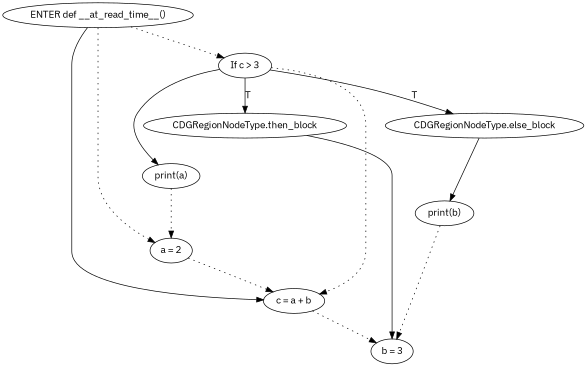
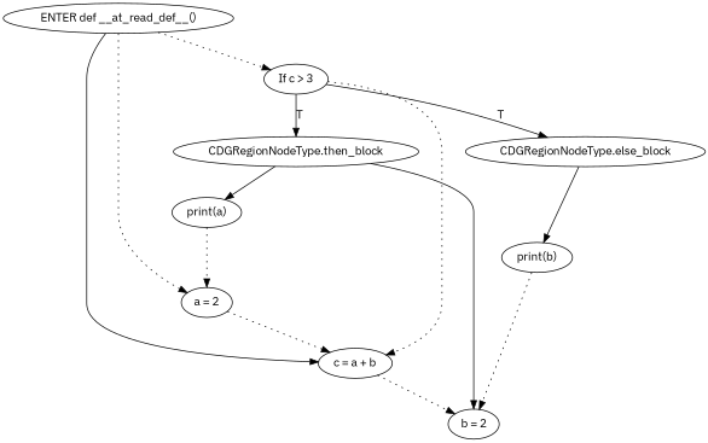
  digraph {
    fontname="IBM Plex Sans"
    node [fontname="IBM Plex Sans"]
    edge [fontname="IBM Plex Sans" style=dotted]
-   n1 [label="ENTER def __at_read_time__()"]
+   n1 [label="ENTER def __at_read_def__()"]
    n2 [label="a = 2"]
-   n3 [label="b = 3"]
+   n3 [label="b = 2"]
    n4 [label="c = a + b"]
    n5 [label="If c > 3"]
    n6 [label="CDGRegionNodeType.then_block"]
    n7 [label="CDGRegionNodeType.else_block"]
    n8 [label="print(a)"]
    n9 [label="print(b)"]
    subgraph sub_1 {
    }
    subgraph sub_2 {
      n1
      n2
      n3
      n4
      n5
      n6
      n7
      n8
      n9
    }
    n1 -> n2
    n1 -> n4 [style=solid]
    n1 -> n5
    n2 -> n4
    n4 -> n3
    n5 -> n4
    n5 -> n6 [label=T style=solid]
    n5 -> n7 [label=T style=solid]
    n6 -> n3 [style=solid]
-   n5 -> n8 [style=solid]
+   n6 -> n8 [style=solid]
    n7 -> n9 [style=solid]
    n8 -> n2
    n9 -> n3
  }
